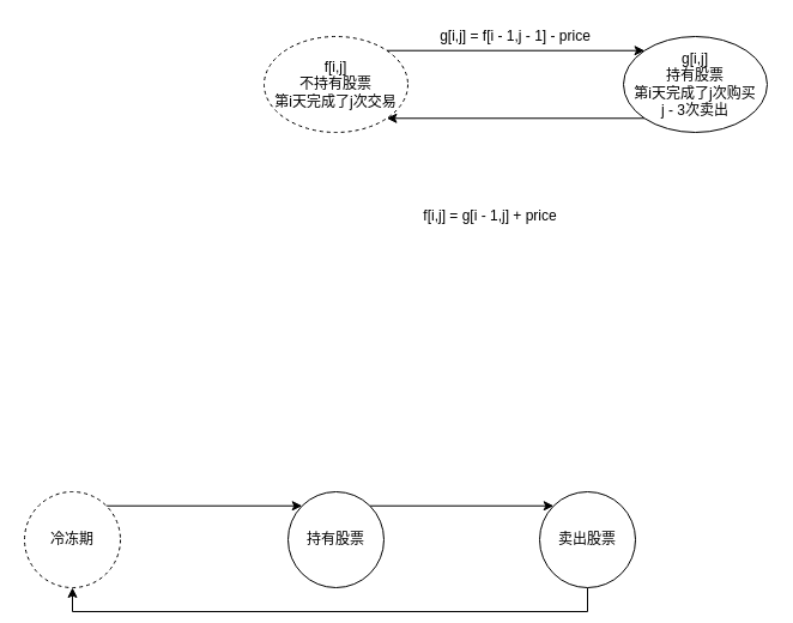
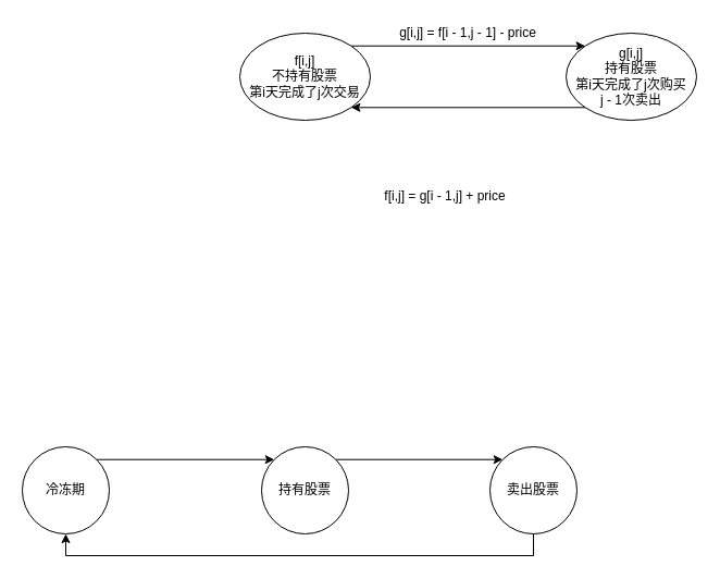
  <mxCell id="0" />
  <mxCell id="1" parent="0" />
  <mxCell id="2" style="edgeStyle=orthogonalEdgeStyle;rounded=0;orthogonalLoop=1;jettySize=auto;html=1;exitX=1;exitY=0;exitDx=0;exitDy=0;entryX=0;entryY=0;entryDx=0;entryDy=0;" edge="1" parent="1" source="3" target="5"><mxGeometry relative="1" as="geometry" /></mxCell>
- <mxCell id="3" value="f[i,j]&lt;div&gt;不持有股票&lt;/div&gt;&lt;div&gt;第i天完成了j次交易&lt;/div&gt;" style="ellipse;whiteSpace=wrap;html=1;dashed=1;" vertex="1" parent="1"><mxGeometry x="220" y="30" width="120" height="80" as="geometry" /></mxCell>
+ <mxCell id="3" value="f[i,j]&lt;div&gt;不持有股票&lt;/div&gt;&lt;div&gt;第i天完成了j次交易&lt;/div&gt;" style="ellipse;whiteSpace=wrap;html=1;" vertex="1" parent="1"><mxGeometry x="220" y="30" width="120" height="80" as="geometry" /></mxCell>
  <mxCell id="4" style="edgeStyle=orthogonalEdgeStyle;rounded=0;orthogonalLoop=1;jettySize=auto;html=1;exitX=0;exitY=1;exitDx=0;exitDy=0;entryX=1;entryY=1;entryDx=0;entryDy=0;" edge="1" parent="1" source="5" target="3"><mxGeometry relative="1" as="geometry" /></mxCell>
- <mxCell id="5" value="g[i,j]&lt;div&gt;持有股票&lt;/div&gt;&lt;div&gt;第i天完成了j次购买&lt;/div&gt;&lt;div&gt;j - 3次卖出&lt;/div&gt;" style="ellipse;whiteSpace=wrap;html=1;" vertex="1" parent="1"><mxGeometry x="520" y="30" width="120" height="80" as="geometry" /></mxCell>
+ <mxCell id="5" value="g[i,j]&lt;div&gt;持有股票&lt;/div&gt;&lt;div&gt;第i天完成了j次购买&lt;/div&gt;&lt;div&gt;j - 1次卖出&lt;/div&gt;" style="ellipse;whiteSpace=wrap;html=1;" vertex="1" parent="1"><mxGeometry x="520" y="30" width="120" height="80" as="geometry" /></mxCell>
  <mxCell id="6" value="g[i,j] = f[i - 1,j - 1] - price" style="text;html=1;align=center;verticalAlign=middle;whiteSpace=wrap;rounded=0;" vertex="1" parent="1"><mxGeometry x="360" y="20" width="140" height="20" as="geometry" /></mxCell>
  <mxCell id="7" value="f[i,j] = g[i - 1,j] + price" style="text;html=1;align=center;verticalAlign=middle;whiteSpace=wrap;rounded=0;" vertex="1" parent="1"><mxGeometry x="339" y="170" width="140" height="20" as="geometry" /></mxCell>
  <mxCell id="8" style="edgeStyle=orthogonalEdgeStyle;rounded=0;orthogonalLoop=1;jettySize=auto;html=1;exitX=1;exitY=0;exitDx=0;exitDy=0;entryX=0;entryY=0;entryDx=0;entryDy=0;" edge="1" parent="1" source="9" target="11"><mxGeometry relative="1" as="geometry" /></mxCell>
  <mxCell id="9" value="持有股票" style="ellipse;whiteSpace=wrap;html=1;aspect=fixed;" vertex="1" parent="1"><mxGeometry x="240" y="410" width="80" height="80" as="geometry" /></mxCell>
  <mxCell id="10" style="edgeStyle=orthogonalEdgeStyle;rounded=0;orthogonalLoop=1;jettySize=auto;html=1;exitX=0.5;exitY=1;exitDx=0;exitDy=0;entryX=0.5;entryY=1;entryDx=0;entryDy=0;" edge="1" parent="1" source="11" target="13"><mxGeometry relative="1" as="geometry" /></mxCell>
  <mxCell id="11" value="卖出股票" style="ellipse;whiteSpace=wrap;html=1;aspect=fixed;" vertex="1" parent="1"><mxGeometry x="450" y="410" width="80" height="80" as="geometry" /></mxCell>
  <mxCell id="12" style="edgeStyle=orthogonalEdgeStyle;rounded=0;orthogonalLoop=1;jettySize=auto;html=1;exitX=1;exitY=0;exitDx=0;exitDy=0;entryX=0;entryY=0;entryDx=0;entryDy=0;" edge="1" parent="1" source="13" target="9"><mxGeometry relative="1" as="geometry" /></mxCell>
- <mxCell id="13" value="冷冻期" style="ellipse;whiteSpace=wrap;html=1;aspect=fixed;dashed=1;" vertex="1" parent="1"><mxGeometry x="20" y="410" width="80" height="80" as="geometry" /></mxCell>
+ <mxCell id="13" value="冷冻期" style="ellipse;whiteSpace=wrap;html=1;aspect=fixed;" vertex="1" parent="1"><mxGeometry x="20" y="410" width="80" height="80" as="geometry" /></mxCell>
